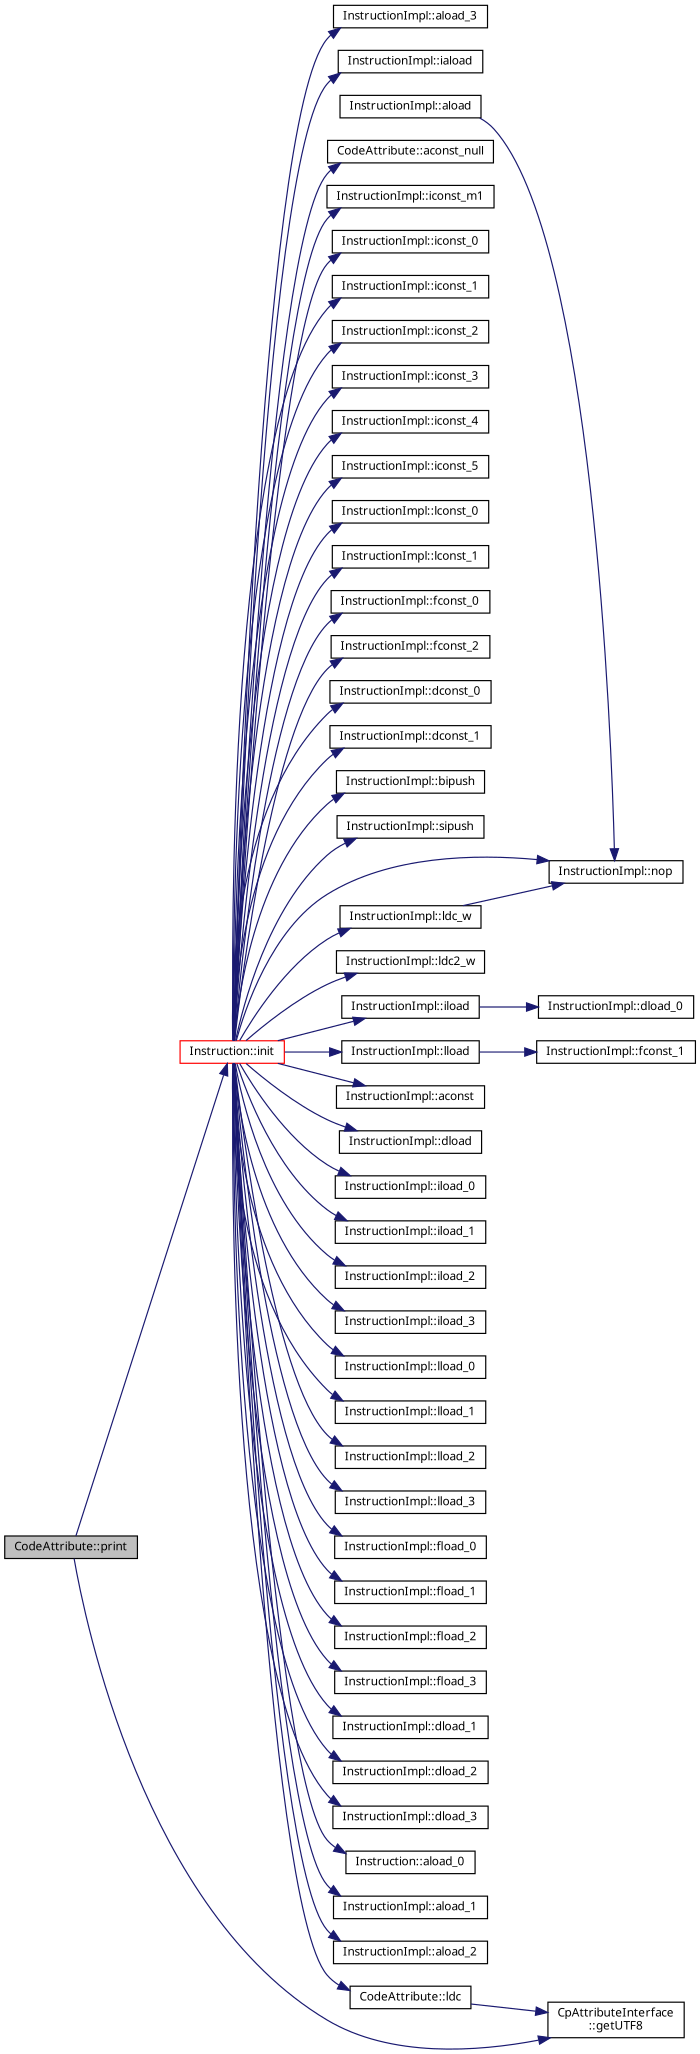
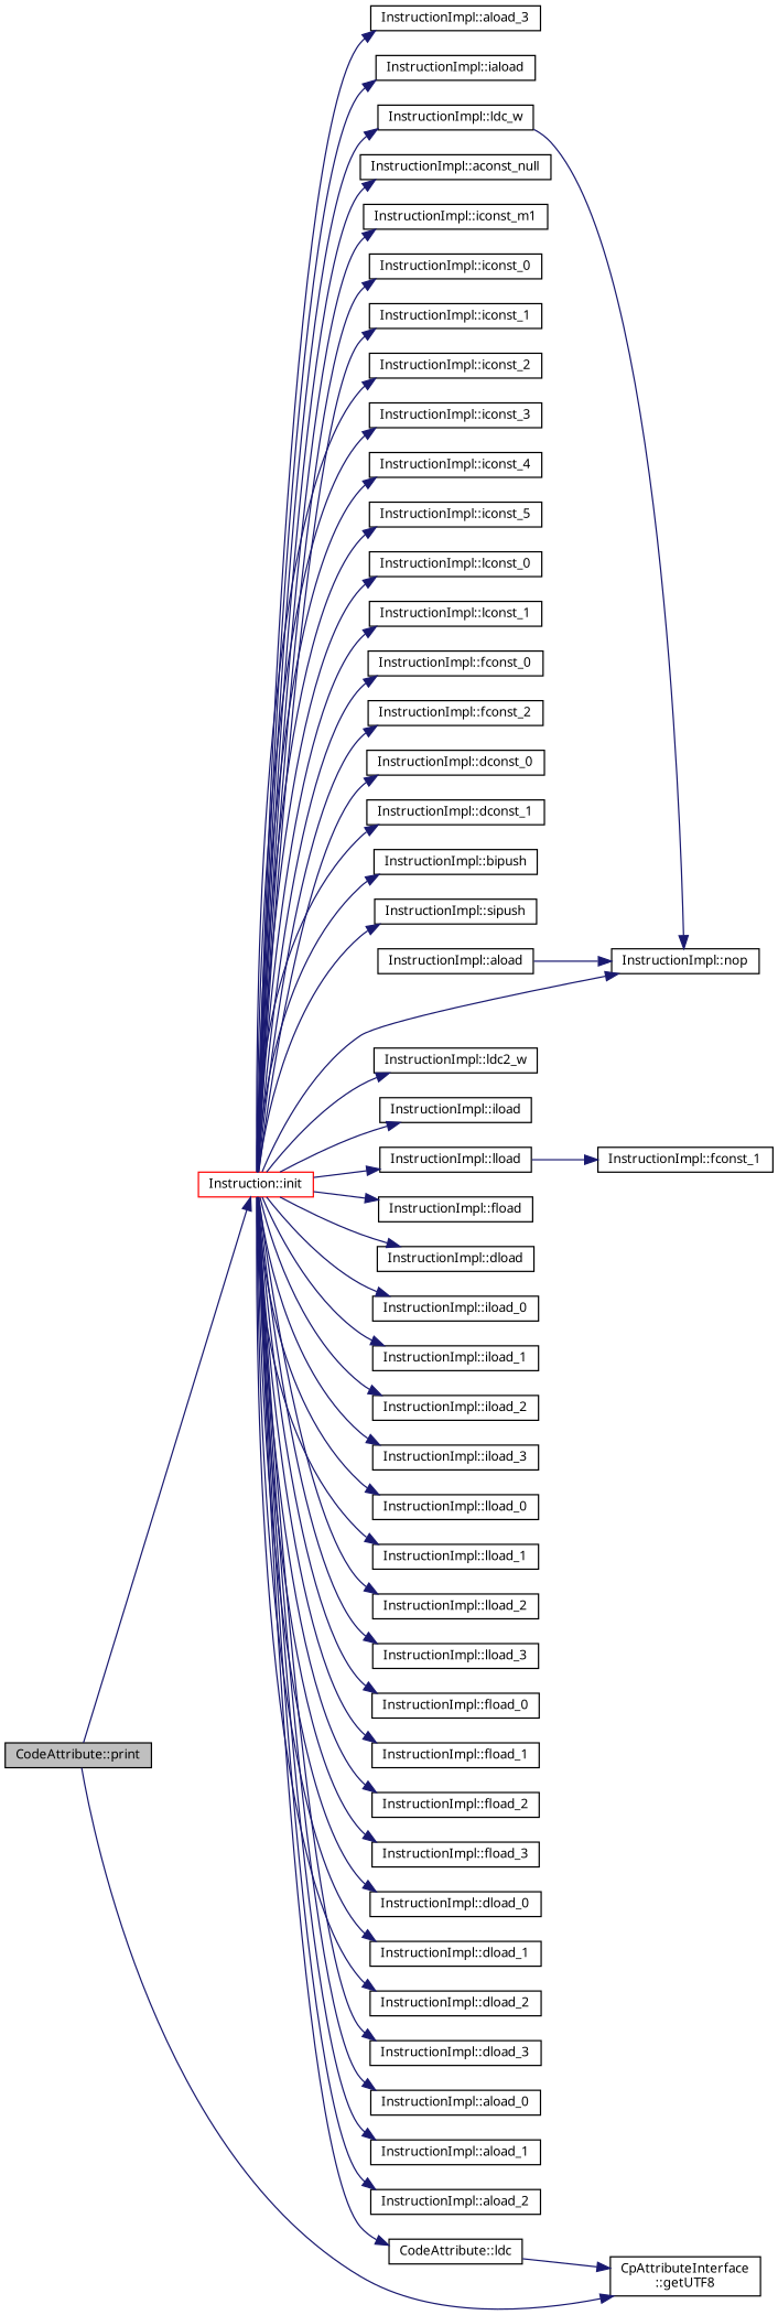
  digraph {
    fontname="Noto Sans"
    rankdir=LR
    node [color=black fillcolor=white fontname="Noto Sans" fontsize=10 shape=record style=filled]
    edge [color=midnightblue fontname="Noto Sans" fontsize=10 labelfontname=Helvetica labelfontsize=10 style=solid]
    n1 [fillcolor=grey75 fontcolor=black height=0.2 label="CodeAttribute::print" width=0.4]
    n2 [color=red height=0.2 label="Instruction::init" width=0.4]
    n3 [height=0.2 label="CpAttributeInterface\l::getUTF8" width=0.4]
    n4 [height=0.2 label="InstructionImpl::nop" width=0.4]
-   n5 [height=0.2 label="CodeAttribute::aconst_null" width=0.4]
+   n5 [height=0.2 label="InstructionImpl::aconst_null" width=0.4]
    n6 [height=0.2 label="InstructionImpl::iconst_m1" width=0.4]
    n7 [height=0.2 label="InstructionImpl::iconst_0" width=0.4]
    n8 [height=0.2 label="InstructionImpl::iconst_1" width=0.4]
    n9 [height=0.2 label="InstructionImpl::iconst_2" width=0.4]
    n10 [height=0.2 label="InstructionImpl::iconst_3" width=0.4]
    n11 [height=0.2 label="InstructionImpl::iconst_4" width=0.4]
    n12 [height=0.2 label="InstructionImpl::iconst_5" width=0.4]
    n13 [height=0.2 label="InstructionImpl::lconst_0" width=0.4]
    n14 [height=0.2 label="InstructionImpl::lconst_1" width=0.4]
    n15 [height=0.2 label="InstructionImpl::fconst_0" width=0.4]
    n16 [height=0.2 label="InstructionImpl::fconst_2" width=0.4]
    n17 [height=0.2 label="InstructionImpl::dconst_0" width=0.4]
    n18 [height=0.2 label="InstructionImpl::dconst_1" width=0.4]
    n19 [height=0.2 label="InstructionImpl::bipush" width=0.4]
    n20 [height=0.2 label="InstructionImpl::sipush" width=0.4]
    n21 [height=0.2 label="CodeAttribute::ldc" width=0.4]
    n22 [height=0.2 label="InstructionImpl::ldc_w" width=0.4]
    n23 [height=0.2 label="InstructionImpl::ldc2_w" width=0.4]
    n24 [height=0.2 label="InstructionImpl::iload" width=0.4]
    n25 [height=0.2 label="InstructionImpl::lload" width=0.4]
-   n26 [height=0.2 label="InstructionImpl::aconst" width=0.4]
+   n26 [height=0.2 label="InstructionImpl::fload" width=0.4]
    n27 [height=0.2 label="InstructionImpl::dload" width=0.4]
    n28 [height=0.2 label="InstructionImpl::iload_0" width=0.4]
    n29 [height=0.2 label="InstructionImpl::iload_1" width=0.4]
    n30 [height=0.2 label="InstructionImpl::iload_2" width=0.4]
    n31 [height=0.2 label="InstructionImpl::iload_3" width=0.4]
    n32 [height=0.2 label="InstructionImpl::lload_0" width=0.4]
    n33 [height=0.2 label="InstructionImpl::lload_1" width=0.4]
    n34 [height=0.2 label="InstructionImpl::lload_2" width=0.4]
    n35 [height=0.2 label="InstructionImpl::lload_3" width=0.4]
    n36 [height=0.2 label="InstructionImpl::fload_0" width=0.4]
    n37 [height=0.2 label="InstructionImpl::fload_1" width=0.4]
    n38 [height=0.2 label="InstructionImpl::fload_2" width=0.4]
    n39 [height=0.2 label="InstructionImpl::fload_3" width=0.4]
    n40 [height=0.2 label="InstructionImpl::dload_0" width=0.4]
    n41 [height=0.2 label="InstructionImpl::dload_1" width=0.4]
    n42 [height=0.2 label="InstructionImpl::dload_2" width=0.4]
    n43 [height=0.2 label="InstructionImpl::dload_3" width=0.4]
-   n44 [height=0.2 label="Instruction::aload_0" width=0.4]
+   n44 [height=0.2 label="InstructionImpl::aload_0" width=0.4]
    n45 [height=0.2 label="InstructionImpl::aload_1" width=0.4]
    n46 [height=0.2 label="InstructionImpl::aload_2" width=0.4]
    n47 [height=0.2 label="InstructionImpl::aload_3" width=0.4]
    n48 [height=0.2 label="InstructionImpl::iaload" width=0.4]
    n49 [height=0.2 label="InstructionImpl::fconst_1" width=0.4]
    n50 [height=0.2 label="InstructionImpl::aload" width=0.4]
    n1 -> n2
    n1 -> n3
    n2 -> n4
    n2 -> n5
    n2 -> n6
    n2 -> n7
    n2 -> n8
    n2 -> n9
    n2 -> n10
    n2 -> n11
    n2 -> n12
    n2 -> n13
    n2 -> n14
    n2 -> n15
    n2 -> n16
    n2 -> n17
    n2 -> n18
    n2 -> n19
    n2 -> n20
    n2 -> n21
    n2 -> n22
    n2 -> n23
    n2 -> n24
    n2 -> n25
    n2 -> n26
    n2 -> n27
    n2 -> n28
    n2 -> n29
    n2 -> n30
    n2 -> n31
    n2 -> n32
    n2 -> n33
    n2 -> n34
    n2 -> n35
    n2 -> n36
    n2 -> n37
    n2 -> n38
    n2 -> n39
-   n24 -> n40
+   n2 -> n40
    n2 -> n41
    n2 -> n42
    n2 -> n43
    n2 -> n44
    n2 -> n45
    n2 -> n46
    n2 -> n47
    n2 -> n48
    n21 -> n3
    n22 -> n4
    n25 -> n49
    n50 -> n4
  }
